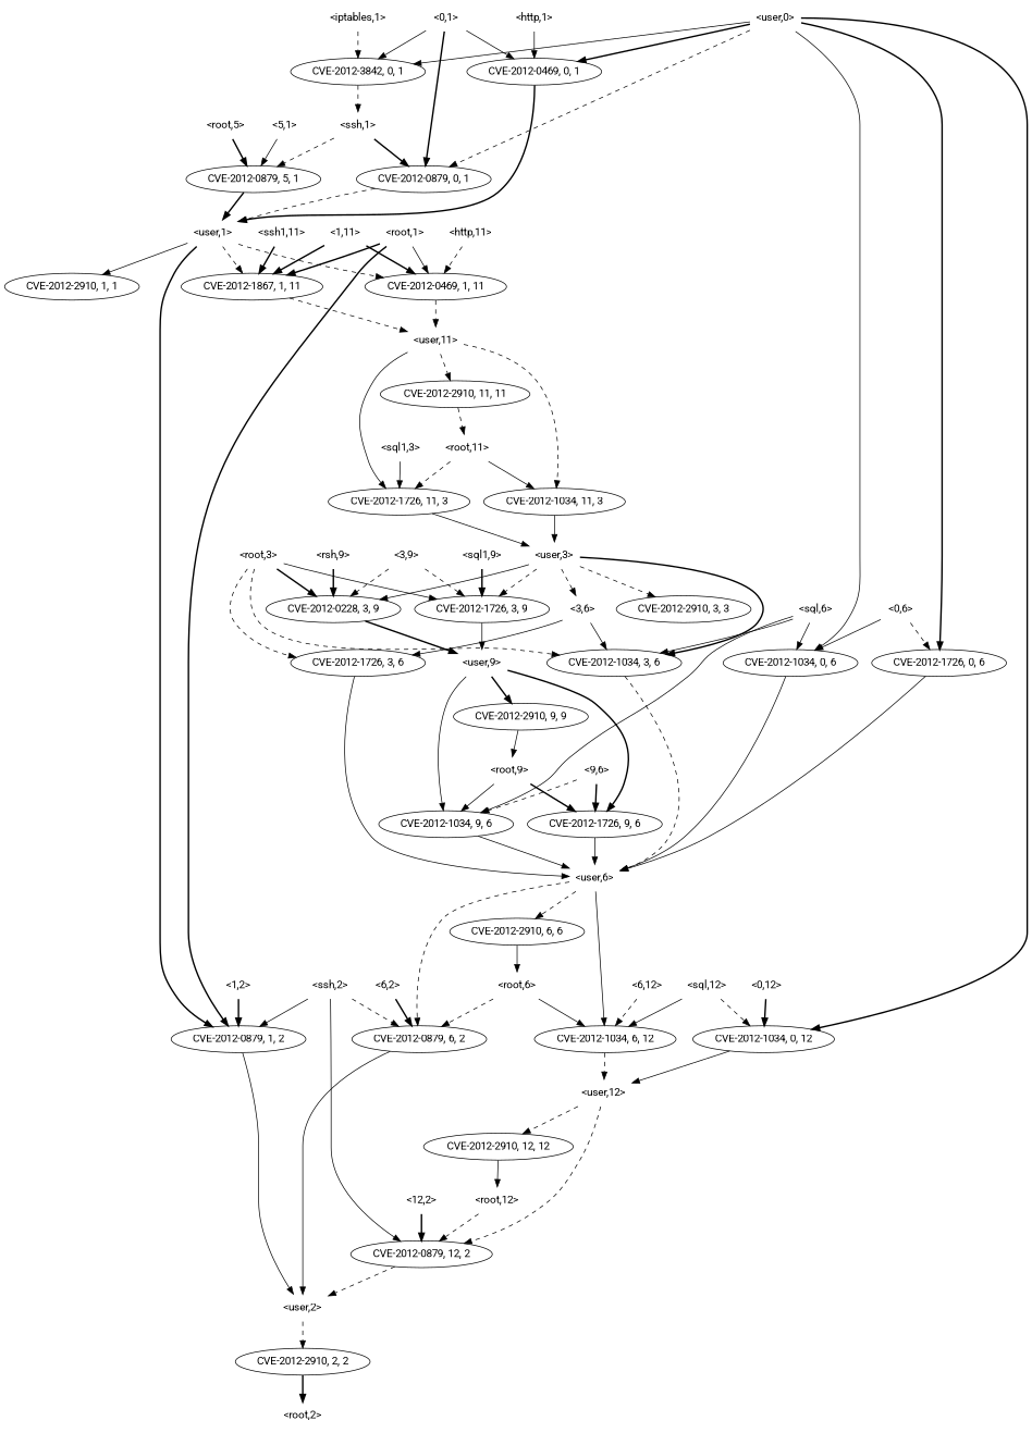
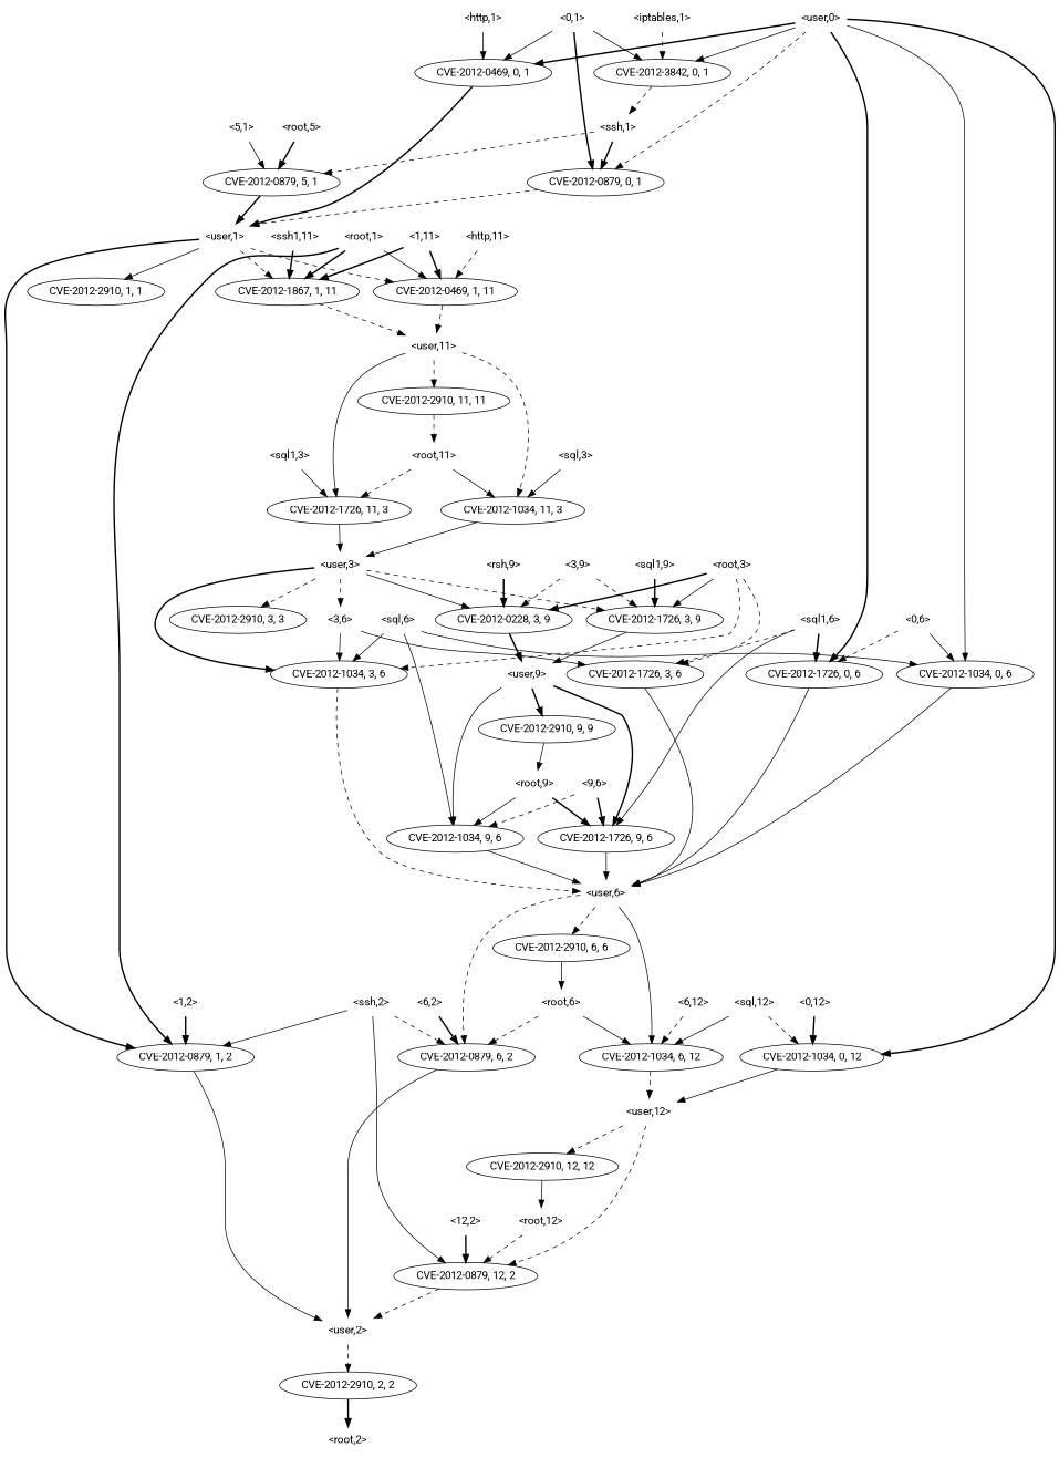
  strict digraph {
    fontname=Roboto
    node [fontname=Roboto shape=plaintext]
    edge [fontname=Roboto style=solid]
    "<root,5>" [color=teal height=0.5 width=0.89583]
    n2 [height=0.5 label=<CVE-2012-0879, 5, 1> width=2.4499 shape=""]
    "<user,1>" [color=black height=0.5 width=0.91667]
    n4 [height=0.5 label=<CVE-2012-0879, 1, 2> width=2.4499 shape=""]
    n5 [height=0.5 label=<CVE-2012-0469, 1, 11> width=2.5686 shape=""]
    n6 [height=0.5 label=<CVE-2012-1867, 1, 11> width=2.5686 shape=""]
    n7 [height=0.5 label=<CVE-2012-2910, 1, 1> width=2.4499 shape=""]
    "<user,2>" [color=black height=0.5 width=0.91667]
    "<user,11>" [color=teal height=0.5 width=1.0069]
    "<root,3>" [color=blue height=0.5 width=0.89583]
    n11 [height=0.5 label=<CVE-2012-1726, 3, 9> width=2.4499 shape=""]
    n12 [height=0.5 label=<CVE-2012-1726, 3, 6> width=2.4499 shape=""]
    n13 [height=0.5 label=<CVE-2012-1034, 3, 6> width=2.4499 shape=""]
    n14 [height=0.5 label=<CVE-2012-0228, 3, 9> width=2.4499 shape=""]
    "<user,9>" [color=teal height=0.5 width=0.91667]
    "<user,6>" [color=blue height=0.5 width=0.91667]
    n17 [height=0.5 label=<CVE-2012-1726, 9, 6> width=2.4499 shape=""]
    n18 [height=0.5 label=<CVE-2012-2910, 9, 9> width=2.4499 shape=""]
    n19 [height=0.5 label=<CVE-2012-1034, 9, 6> width=2.4499 shape=""]
    n20 [height=0.5 label=<CVE-2012-2910, 6, 6> width=2.4499 shape=""]
    n21 [height=0.5 label=<CVE-2012-0879, 6, 2> width=2.4499 shape=""]
    n22 [height=0.5 label=<CVE-2012-1034, 6, 12> width=2.5686 shape=""]
    "<root,9>" [color=teal height=0.5 width=0.89583]
    "<root,6>" [color=teal height=0.5 width=0.89583]
    "<user,12>" [color=black height=0.5 width=1.0069]
    "<0,1>" [color=teal height=0.5 width=0.75]
    n27 [height=0.5 label=<CVE-2012-0469, 0, 1> width=2.4499 shape=""]
    n28 [height=0.5 label=<CVE-2012-3842, 0, 1> width=2.4499 shape=""]
    n29 [height=0.5 label=<CVE-2012-0879, 0, 1> width=2.4499 shape=""]
    "<ssh,1>" [color=teal height=0.5 width=0.84028]
+   "<sql1,6>" [color=red height=0.5 width=0.91667]
    n32 [height=0.5 label=<CVE-2012-1726, 0, 6> width=2.4499 shape=""]
    n33 [height=0.5 label=<CVE-2012-2910, 2, 2> width=2.4499 shape=""]
    n34 [height=0.5 label=<CVE-2012-0879, 12, 2> width=2.5686 shape=""]
    n35 [height=0.5 label=<CVE-2012-2910, 12, 12> width=2.7013 shape=""]
    "<3,9>" [color=red height=0.5 width=0.75]
    "<5,1>" [color=black height=0.5 width=0.75]
    "<12,2>" [color=red height=0.5 width=0.78472]
    "<root,2>" [color=black height=0.5 width=0.89583]
    n40 [height=0.5 label=<CVE-2012-1034, 11, 3> width=2.5686 shape=""]
    n41 [height=0.5 label=<CVE-2012-1726, 11, 3> width=2.5686 shape=""]
    n42 [height=0.5 label=<CVE-2012-2910, 11, 11> width=2.7013 shape=""]
    "<user,3>" [color=blue height=0.5 width=0.91667]
    "<root,11>" [color=blue height=0.5 width=1]
    n45 [height=0.5 label=<CVE-2012-2910, 3, 3> width=2.4499 shape=""]
    "<3,6>" [color=blue height=0.5 width=0.75]
    n47 [height=0.5 label=<CVE-2012-1034, 0, 6> width=2.4499 shape=""]
    "<6,12>" [color=red height=0.5 width=0.78472]
    "<root,12>" [color=blue height=0.5 width=1]
    "<iptables,1>" [color=blue height=0.5 width=1.1944]
+   "<sql,3>" [color=teal height=0.5 width=0.8125]
    "<root,1>" [color=blue height=0.5 width=0.89583]
    "<http,11>" [color=blue height=0.5 width=0.97917]
    "<0,6>" [color=teal height=0.5 width=0.75]
    "<9,6>" [color=teal height=0.5 width=0.75]
    "<ssh,2>" [color=black height=0.5 width=0.84028]
    "<http,1>" [color=blue height=0.5 width=0.89583]
    "<ssh1,11>" [color=red height=0.5 width=1.0278]
    "<rsh,9>" [color=red height=0.5 width=0.81944]
    "<sql1,3>" [color=black height=0.5 width=0.91667]
    "<6,2>" [color=black height=0.5 width=0.75]
    "<user,0>" [color=red height=0.5 width=0.91667]
    n63 [height=0.5 label=<CVE-2012-1034, 0, 12> width=2.5686 shape=""]
    "<1,2>" [color=red height=0.5 width=0.75]
    "<sql,6>" [color=teal height=0.5 width=0.8125]
    "<sql,12>" [color=black height=0.5 width=0.91667]
    "<1,11>" [color=black height=0.5 width=0.78472]
    "<sql1,9>" [color=black height=0.5 width=0.91667]
    "<0,12>" [color=black height=0.5 width=0.78472]
    "<root,5>" -> n2 [style=bold]
    n2 -> "<user,1>" [style=bold]
    "<user,1>" -> n4 [style=bold]
    "<user,1>" -> n5 [style=dashed]
    "<user,1>" -> n6 [style=dashed]
    "<user,1>" -> n7
    n4 -> "<user,2>"
    n5 -> "<user,11>" [style=dashed]
    n6 -> "<user,11>" [style=dashed]
    "<user,2>" -> n33 [style=dashed]
    "<user,11>" -> n40 [style=dashed]
    "<user,11>" -> n41
    "<user,11>" -> n42 [style=dashed]
    "<root,3>" -> n11
    "<root,3>" -> n12 [style=dashed]
    "<root,3>" -> n13 [style=dashed]
    "<root,3>" -> n14 [style=bold]
    n11 -> "<user,9>"
    n12 -> "<user,6>"
    n13 -> "<user,6>" [style=dashed]
    n14 -> "<user,9>" [style=bold]
    "<user,9>" -> n17 [style=bold]
    "<user,9>" -> n18 [style=bold]
    "<user,9>" -> n19
    "<user,6>" -> n20 [style=dashed]
    "<user,6>" -> n21 [style=dashed]
    "<user,6>" -> n22
    n17 -> "<user,6>"
    n18 -> "<root,9>"
    n19 -> "<user,6>"
    n20 -> "<root,6>"
    n21 -> "<user,2>"
    n22 -> "<user,12>" [style=dashed]
    "<root,9>" -> n17 [style=bold]
    "<root,9>" -> n19
    "<root,6>" -> n21 [style=dashed]
    "<root,6>" -> n22
    "<user,12>" -> n34 [style=dashed]
    "<user,12>" -> n35 [style=dashed]
    "<0,1>" -> n27
    "<0,1>" -> n28
    "<0,1>" -> n29 [style=bold]
    n27 -> "<user,1>" [style=bold]
    n28 -> "<ssh,1>" [style=dashed]
    n29 -> "<user,1>" [style=dashed]
    "<ssh,1>" -> n2 [style=dashed]
    "<ssh,1>" -> n29 [style=bold]
+   "<sql1,6>" -> n12 [style=dashed]
+   "<sql1,6>" -> n17
+   "<sql1,6>" -> n32 [style=bold]
    n32 -> "<user,6>"
    n33 -> "<root,2>" [style=bold]
    n34 -> "<user,2>" [style=dashed]
    n35 -> "<root,12>"
    "<3,9>" -> n11 [style=dashed]
    "<3,9>" -> n14 [style=dashed]
    "<5,1>" -> n2
    "<12,2>" -> n34 [style=bold]
    n40 -> "<user,3>"
    n41 -> "<user,3>"
    n42 -> "<root,11>" [style=dashed]
    "<user,3>" -> n11 [style=dashed]
    "<user,3>" -> n13 [style=bold]
    "<user,3>" -> n14
    "<user,3>" -> n45 [style=dashed]
    "<user,3>" -> "<3,6>" [style=dashed]
    "<root,11>" -> n40
    "<root,11>" -> n41 [style=dashed]
    "<3,6>" -> n12
    "<3,6>" -> n13
    n47 -> "<user,6>"
    "<6,12>" -> n22 [style=dashed]
    "<root,12>" -> n34 [style=dashed]
    "<iptables,1>" -> n28 [style=dashed]
+   "<sql,3>" -> n40
    "<root,1>" -> n4 [style=bold]
    "<root,1>" -> n5
    "<root,1>" -> n6 [style=bold]
    "<http,11>" -> n5 [style=dashed]
    "<0,6>" -> n32 [style=dashed]
    "<0,6>" -> n47
    "<9,6>" -> n17 [style=bold]
    "<9,6>" -> n19 [style=dashed]
    "<ssh,2>" -> n4
    "<ssh,2>" -> n21 [style=dashed]
    "<ssh,2>" -> n34
    "<http,1>" -> n27
    "<ssh1,11>" -> n6 [style=bold]
    "<rsh,9>" -> n14 [style=bold]
    "<sql1,3>" -> n41
    "<6,2>" -> n21 [style=bold]
    "<user,0>" -> n27 [style=bold]
    "<user,0>" -> n28
    "<user,0>" -> n29 [style=dashed]
    "<user,0>" -> n32 [style=bold]
    "<user,0>" -> n47
    "<user,0>" -> n63 [style=bold]
    n63 -> "<user,12>"
    "<1,2>" -> n4 [style=bold]
    "<sql,6>" -> n13
    "<sql,6>" -> n19
    "<sql,6>" -> n47
    "<sql,12>" -> n22
    "<sql,12>" -> n63 [style=dashed]
    "<1,11>" -> n5 [style=bold]
    "<1,11>" -> n6 [style=bold]
    "<sql1,9>" -> n11 [style=bold]
    "<0,12>" -> n63 [style=bold]
  }
